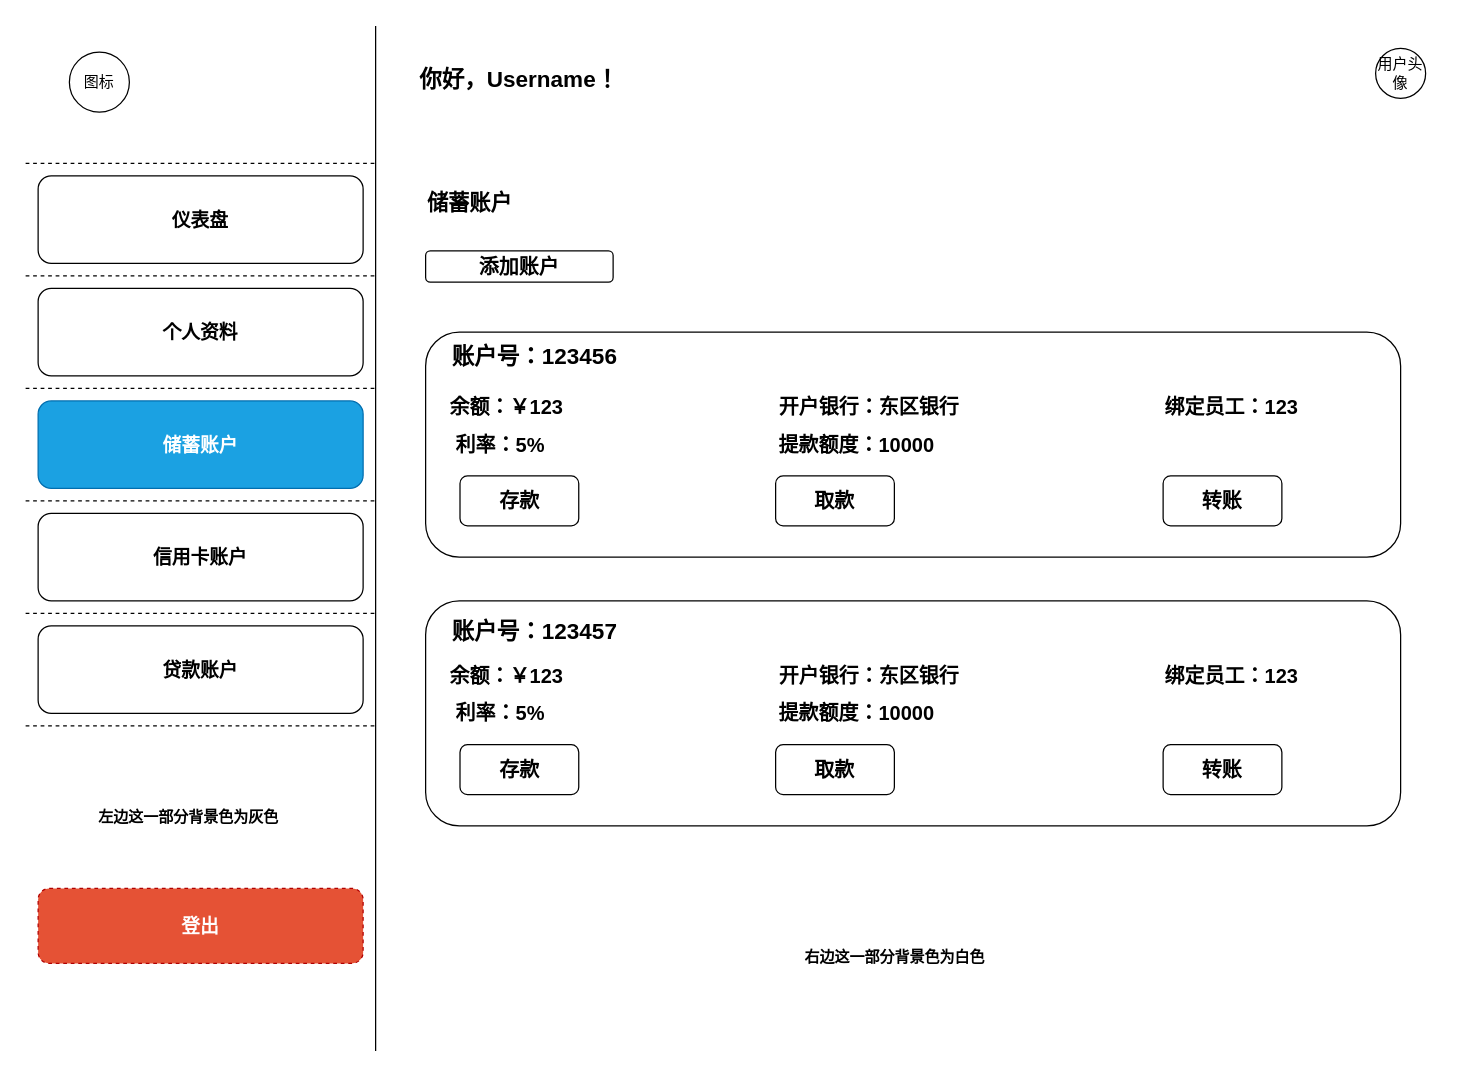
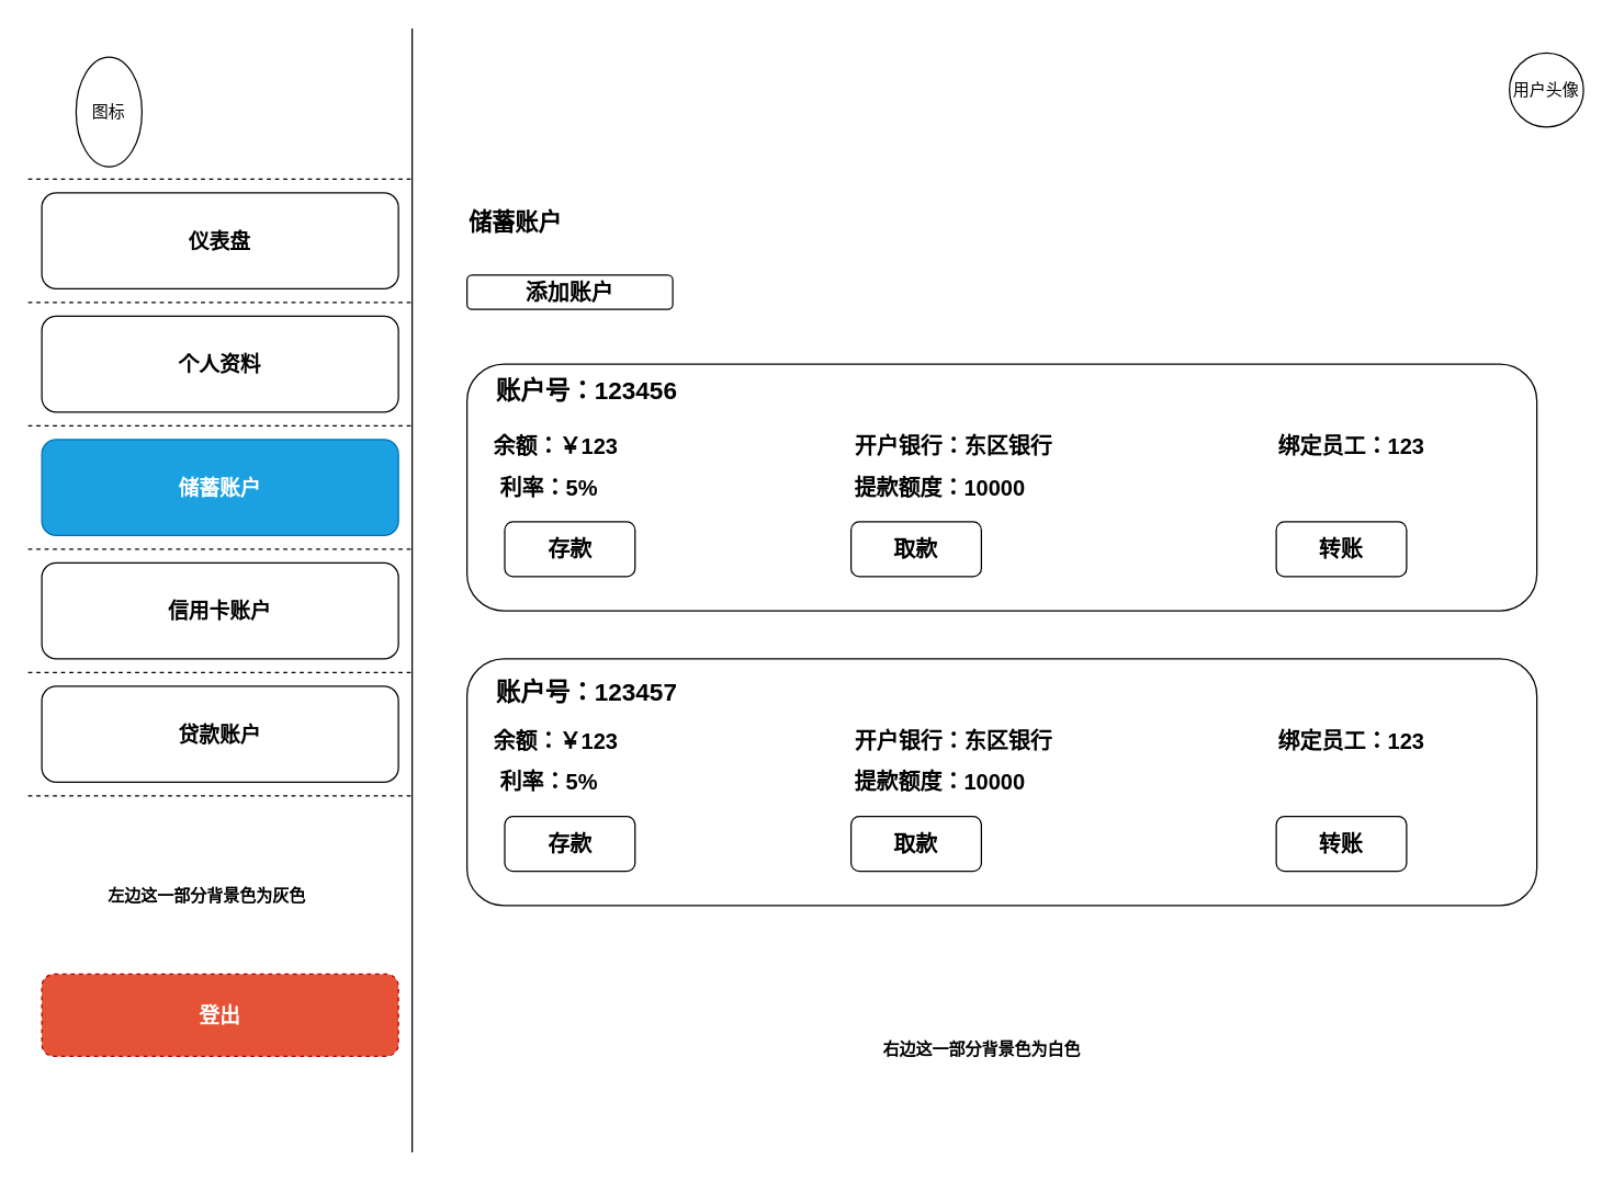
  <mxCell id="0" />
  <mxCell id="1" parent="0" />
  <mxCell id="2" value="" style="endArrow=none;html=1;rounded=0;" edge="1" parent="1"><mxGeometry width="50" height="50" relative="1" as="geometry"><mxPoint x="300" y="840" as="sourcePoint" /><mxPoint x="300" as="targetPoint" y="20" /></mxGeometry></mxCell>
  <mxCell id="3" value="" style="endArrow=none;html=1;rounded=0;dashed=1;" edge="1" parent="1"><mxGeometry width="50" height="50" relative="1" as="geometry"><mxPoint y="130" as="sourcePoint" x="20" /><mxPoint x="300" y="130" as="targetPoint" /></mxGeometry></mxCell>
- <mxCell id="4" value="图标" style="ellipse;whiteSpace=wrap;html=1;aspect=fixed;rounded=0;" vertex="1" parent="1"><mxGeometry x="55" y="41" width="48" height="48" as="geometry" /></mxCell>
+ <mxCell id="4" value="图标" style="ellipse;whiteSpace=wrap;html=1;aspect=fixed;rounded=0;" vertex="1" parent="1"><mxGeometry x="55" y="41" width="48" height="80" as="geometry" /></mxCell>
  <mxCell id="5" value="" style="endArrow=none;html=1;rounded=0;dashed=1;" edge="1" parent="1"><mxGeometry width="50" height="50" relative="1" as="geometry"><mxPoint y="220" as="sourcePoint" x="20" /><mxPoint x="300" y="220" as="targetPoint" /></mxGeometry></mxCell>
  <mxCell id="6" value="" style="endArrow=none;html=1;rounded=0;dashed=1;" edge="1" parent="1"><mxGeometry width="50" height="50" relative="1" as="geometry"><mxPoint y="310" as="sourcePoint" x="20" /><mxPoint x="300" y="310" as="targetPoint" /></mxGeometry></mxCell>
  <mxCell id="7" value="" style="endArrow=none;html=1;rounded=0;dashed=1;" edge="1" parent="1"><mxGeometry width="50" height="50" relative="1" as="geometry"><mxPoint y="400" as="sourcePoint" x="20" /><mxPoint x="300" y="400" as="targetPoint" /></mxGeometry></mxCell>
  <mxCell id="8" value="" style="endArrow=none;html=1;rounded=0;dashed=1;" edge="1" parent="1"><mxGeometry width="50" height="50" relative="1" as="geometry"><mxPoint y="490" as="sourcePoint" x="20" /><mxPoint x="300" y="490" as="targetPoint" /></mxGeometry></mxCell>
  <mxCell id="9" value="" style="endArrow=none;html=1;rounded=0;dashed=1;" edge="1" parent="1"><mxGeometry width="50" height="50" relative="1" as="geometry"><mxPoint y="580" as="sourcePoint" x="20" /><mxPoint x="300" y="580" as="targetPoint" /></mxGeometry></mxCell>
  <mxCell id="10" value="&lt;b&gt;&lt;font style=&quot;font-size: 15px;&quot;&gt;仪表盘&lt;/font&gt;&lt;/b&gt;" style="rounded=1;whiteSpace=wrap;html=1;" vertex="1" parent="1"><mxGeometry x="30" y="140" width="260" height="70" as="geometry" /></mxCell>
  <mxCell id="11" value="&lt;b&gt;&lt;font style=&quot;font-size: 15px;&quot;&gt;个人资料&lt;/font&gt;&lt;/b&gt;" style="rounded=1;whiteSpace=wrap;html=1;" vertex="1" parent="1"><mxGeometry x="30" y="230" width="260" height="70" as="geometry" /></mxCell>
  <mxCell id="12" value="&lt;b&gt;&lt;font style=&quot;font-size: 15px;&quot;&gt;储蓄账户&lt;/font&gt;&lt;/b&gt;" style="rounded=1;whiteSpace=wrap;html=1;fillColor=#1ba1e2;fontColor=#ffffff;strokeColor=#006EAF;" vertex="1" parent="1"><mxGeometry x="30" y="320" width="260" height="70" as="geometry" /></mxCell>
  <mxCell id="13" value="&lt;b&gt;&lt;font style=&quot;font-size: 15px;&quot;&gt;信用卡账户&lt;/font&gt;&lt;/b&gt;" style="rounded=1;whiteSpace=wrap;html=1;" vertex="1" parent="1"><mxGeometry x="30" y="410" width="260" height="70" as="geometry" /></mxCell>
  <mxCell id="14" value="&lt;b&gt;&lt;font style=&quot;font-size: 15px;&quot;&gt;贷款账户&lt;/font&gt;&lt;/b&gt;" style="rounded=1;whiteSpace=wrap;html=1;" vertex="1" parent="1"><mxGeometry x="30" y="500" width="260" height="70" as="geometry" /></mxCell>
  <mxCell id="15" value="&lt;b&gt;&lt;font style=&quot;font-size: 15px;&quot;&gt;登出&lt;/font&gt;&lt;/b&gt;" style="rounded=1;whiteSpace=wrap;html=1;fillColor=#E55235;strokeColor=#B20000;fontColor=#ffffff;dashed=1;" vertex="1" parent="1"><mxGeometry x="30" y="710" width="260" height="60" as="geometry" /></mxCell>
  <mxCell id="16" value="&lt;b&gt;左边这一部分背景色为灰色&lt;/b&gt;" style="text;html=1;align=center;verticalAlign=middle;resizable=0;points=[];autosize=1;strokeColor=none;fillColor=none;" vertex="1" parent="1"><mxGeometry x="65" y="638" width="170" height="30" as="geometry" /></mxCell>
- <mxCell id="17" value="&lt;b&gt;&lt;font style=&quot;font-size: 18px;&quot;&gt;你好，Username！&lt;/font&gt;&lt;/b&gt;" style="text;html=1;strokeColor=none;fillColor=none;align=center;verticalAlign=middle;whiteSpace=wrap;rounded=0;" vertex="1" parent="1"><mxGeometry x="330" y="48" width="170" height="30" as="geometry" /></mxCell>
- <mxCell id="18" value="用户头像" style="ellipse;whiteSpace=wrap;html=1;aspect=fixed;" vertex="1" parent="1"><mxGeometry x="1100" y="38" width="40" height="40" as="geometry" /></mxCell>
+ <mxCell id="18" value="用户头像" style="ellipse;whiteSpace=wrap;html=1;aspect=fixed;" vertex="1" parent="1"><mxGeometry x="1100" y="38" width="54" height="54" as="geometry" /></mxCell>
  <mxCell id="19" value="&lt;b&gt;右边这一部分背景色为白色&lt;/b&gt;" style="text;html=1;align=center;verticalAlign=middle;resizable=0;points=[];autosize=1;strokeColor=none;fillColor=none;" vertex="1" parent="1"><mxGeometry x="630" y="750" width="170" height="30" as="geometry" /></mxCell>
  <mxCell id="20" value="&lt;b&gt;&lt;font style=&quot;font-size: 17px;&quot;&gt;储蓄账户&lt;/font&gt;&lt;/b&gt;" style="text;html=1;align=center;verticalAlign=middle;resizable=0;points=[];autosize=1;strokeColor=none;fillColor=none;" vertex="1" parent="1"><mxGeometry x="330" y="148" width="90" height="30" as="geometry" /></mxCell>
  <mxCell id="21" value="" style="rounded=1;whiteSpace=wrap;html=1;" vertex="1" parent="1"><mxGeometry x="340" y="265" width="780" height="180" as="geometry" /></mxCell>
  <mxCell id="22" value="&lt;b&gt;&lt;font style=&quot;font-size: 18px;&quot;&gt;账户号：123456&lt;/font&gt;&lt;/b&gt;" style="text;html=1;strokeColor=none;fillColor=none;align=center;verticalAlign=middle;whiteSpace=wrap;rounded=0;" vertex="1" parent="1"><mxGeometry x="320" y="270" width="215" height="30" as="geometry" /></mxCell>
  <mxCell id="23" value="&lt;b&gt;&lt;font style=&quot;font-size: 16px;&quot;&gt;余额：￥123&lt;/font&gt;&lt;/b&gt;" style="text;html=1;strokeColor=none;fillColor=none;align=center;verticalAlign=middle;whiteSpace=wrap;rounded=0;" vertex="1" parent="1"><mxGeometry x="355" y="310" width="100" height="30" as="geometry" /></mxCell>
  <mxCell id="24" value="&lt;b&gt;&lt;font style=&quot;font-size: 16px;&quot;&gt;开户银行：东区银行&lt;/font&gt;&lt;/b&gt;" style="text;html=1;strokeColor=none;fillColor=none;align=center;verticalAlign=middle;whiteSpace=wrap;rounded=0;" vertex="1" parent="1"><mxGeometry x="620" y="310" width="150" height="30" as="geometry" /></mxCell>
  <mxCell id="25" value="&lt;b&gt;&lt;font style=&quot;font-size: 16px;&quot;&gt;绑定员工：123&lt;/font&gt;&lt;/b&gt;" style="text;html=1;strokeColor=none;fillColor=none;align=center;verticalAlign=middle;whiteSpace=wrap;rounded=0;" vertex="1" parent="1"><mxGeometry x="930" y="310" width="110" height="30" as="geometry" /></mxCell>
  <mxCell id="26" value="&lt;b&gt;&lt;font style=&quot;font-size: 16px;&quot;&gt;利率：5%&lt;/font&gt;&lt;/b&gt;" style="text;html=1;strokeColor=none;fillColor=none;align=center;verticalAlign=middle;whiteSpace=wrap;rounded=0;" vertex="1" parent="1"><mxGeometry x="355" y="340" width="90" height="30" as="geometry" /></mxCell>
  <mxCell id="27" value="&lt;font style=&quot;font-size: 16px;&quot;&gt;&lt;b&gt;提款额度：10000&lt;/b&gt;&lt;/font&gt;" style="text;html=1;strokeColor=none;fillColor=none;align=center;verticalAlign=middle;whiteSpace=wrap;rounded=0;" vertex="1" parent="1"><mxGeometry x="620" y="340" width="130" height="30" as="geometry" /></mxCell>
  <mxCell id="28" value="&lt;b&gt;&lt;font style=&quot;font-size: 16px;&quot;&gt;存款&lt;/font&gt;&lt;/b&gt;" style="rounded=1;whiteSpace=wrap;html=1;" vertex="1" parent="1"><mxGeometry x="367.5" y="380" width="95" height="40" as="geometry" /></mxCell>
  <mxCell id="29" value="&lt;font size=&quot;1&quot; style=&quot;&quot;&gt;&lt;b style=&quot;font-size: 16px;&quot;&gt;取款&lt;/b&gt;&lt;/font&gt;" style="rounded=1;whiteSpace=wrap;html=1;" vertex="1" parent="1"><mxGeometry x="620" y="380" width="95" height="40" as="geometry" /></mxCell>
  <mxCell id="30" value="&lt;b&gt;&lt;font style=&quot;font-size: 16px;&quot;&gt;转账&lt;/font&gt;&lt;/b&gt;" style="rounded=1;whiteSpace=wrap;html=1;" vertex="1" parent="1"><mxGeometry x="930" y="380" width="95" height="40" as="geometry" /></mxCell>
  <mxCell id="31" value="&lt;b&gt;&lt;font style=&quot;font-size: 16px;&quot;&gt;添加账户&lt;/font&gt;&lt;/b&gt;" style="rounded=1;whiteSpace=wrap;html=1;" vertex="1" parent="1"><mxGeometry x="340" y="200" width="150" height="25" as="geometry" /></mxCell>
  <mxCell id="32" value="" style="rounded=1;whiteSpace=wrap;html=1;" vertex="1" parent="1"><mxGeometry x="340" y="480" width="780" height="180" as="geometry" /></mxCell>
  <mxCell id="33" value="&lt;b&gt;&lt;font style=&quot;font-size: 16px;&quot;&gt;余额：￥123&lt;/font&gt;&lt;/b&gt;" style="text;html=1;strokeColor=none;fillColor=none;align=center;verticalAlign=middle;whiteSpace=wrap;rounded=0;" vertex="1" parent="1"><mxGeometry x="355" y="525" width="100" height="30" as="geometry" /></mxCell>
  <mxCell id="34" value="&lt;b&gt;&lt;font style=&quot;font-size: 16px;&quot;&gt;开户银行：东区银行&lt;/font&gt;&lt;/b&gt;" style="text;html=1;strokeColor=none;fillColor=none;align=center;verticalAlign=middle;whiteSpace=wrap;rounded=0;" vertex="1" parent="1"><mxGeometry x="620" y="525" width="150" height="30" as="geometry" /></mxCell>
  <mxCell id="35" value="&lt;b&gt;&lt;font style=&quot;font-size: 16px;&quot;&gt;绑定员工：123&lt;/font&gt;&lt;/b&gt;" style="text;html=1;strokeColor=none;fillColor=none;align=center;verticalAlign=middle;whiteSpace=wrap;rounded=0;" vertex="1" parent="1"><mxGeometry x="930" y="525" width="110" height="30" as="geometry" /></mxCell>
  <mxCell id="36" value="&lt;b&gt;&lt;font style=&quot;font-size: 16px;&quot;&gt;利率：5%&lt;/font&gt;&lt;/b&gt;" style="text;html=1;strokeColor=none;fillColor=none;align=center;verticalAlign=middle;whiteSpace=wrap;rounded=0;" vertex="1" parent="1"><mxGeometry x="355" y="555" width="90" height="30" as="geometry" /></mxCell>
  <mxCell id="37" value="&lt;font style=&quot;font-size: 16px;&quot;&gt;&lt;b&gt;提款额度：10000&lt;/b&gt;&lt;/font&gt;" style="text;html=1;strokeColor=none;fillColor=none;align=center;verticalAlign=middle;whiteSpace=wrap;rounded=0;" vertex="1" parent="1"><mxGeometry x="620" y="555" width="130" height="30" as="geometry" /></mxCell>
  <mxCell id="38" value="&lt;b&gt;&lt;font style=&quot;font-size: 16px;&quot;&gt;存款&lt;/font&gt;&lt;/b&gt;" style="rounded=1;whiteSpace=wrap;html=1;" vertex="1" parent="1"><mxGeometry x="367.5" y="595" width="95" height="40" as="geometry" /></mxCell>
  <mxCell id="39" value="&lt;font size=&quot;1&quot; style=&quot;&quot;&gt;&lt;b style=&quot;font-size: 16px;&quot;&gt;取款&lt;/b&gt;&lt;/font&gt;" style="rounded=1;whiteSpace=wrap;html=1;" vertex="1" parent="1"><mxGeometry x="620" y="595" width="95" height="40" as="geometry" /></mxCell>
  <mxCell id="40" value="&lt;b&gt;&lt;font style=&quot;font-size: 16px;&quot;&gt;转账&lt;/font&gt;&lt;/b&gt;" style="rounded=1;whiteSpace=wrap;html=1;" vertex="1" parent="1"><mxGeometry x="930" y="595" width="95" height="40" as="geometry" /></mxCell>
  <mxCell id="41" value="&lt;b&gt;&lt;font style=&quot;font-size: 18px;&quot;&gt;账户号：123457&lt;/font&gt;&lt;/b&gt;" style="text;html=1;strokeColor=none;fillColor=none;align=center;verticalAlign=middle;whiteSpace=wrap;rounded=0;" vertex="1" parent="1"><mxGeometry x="320" y="490" width="215" height="30" as="geometry" /></mxCell>
